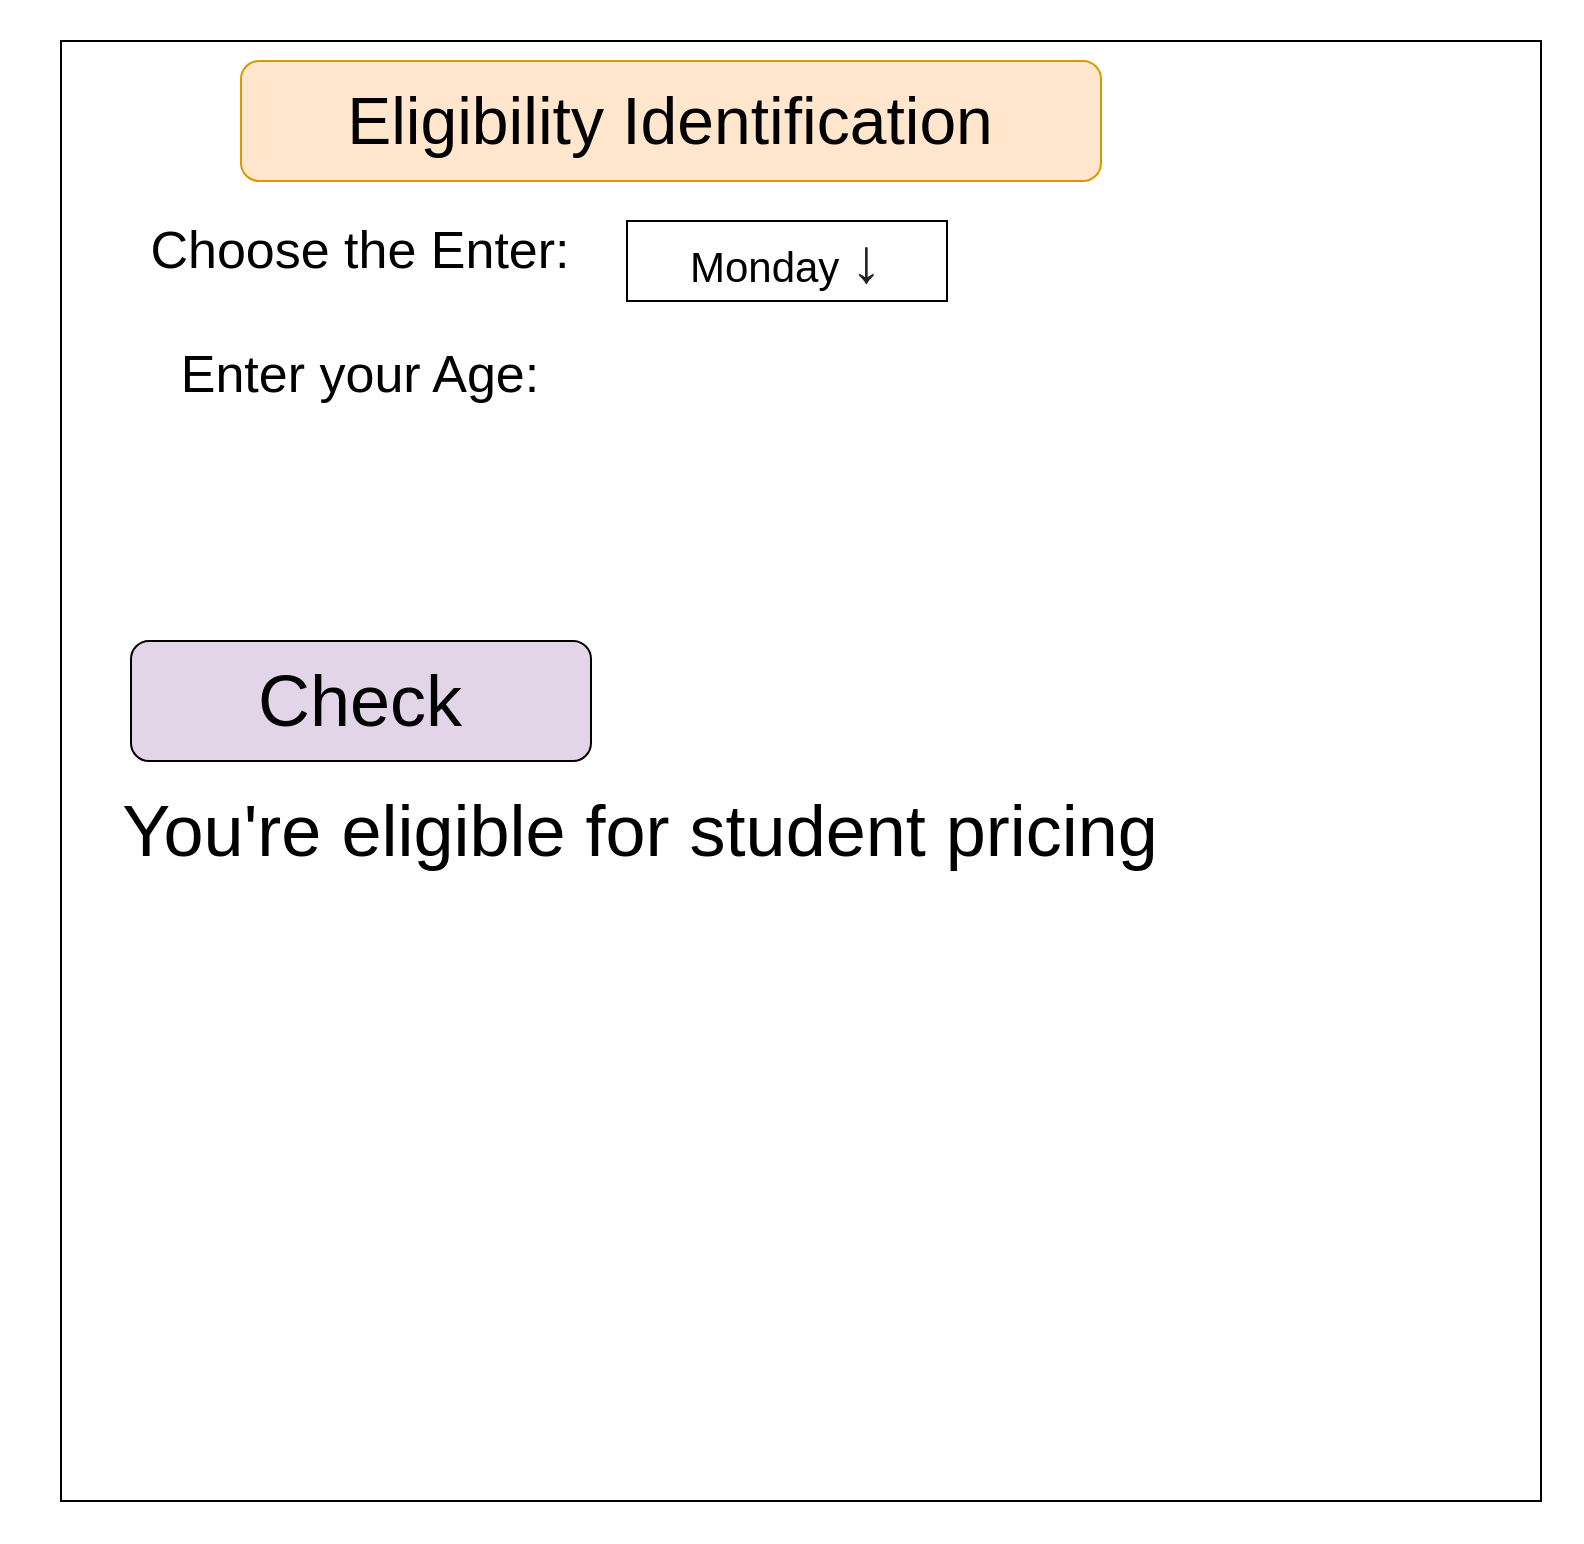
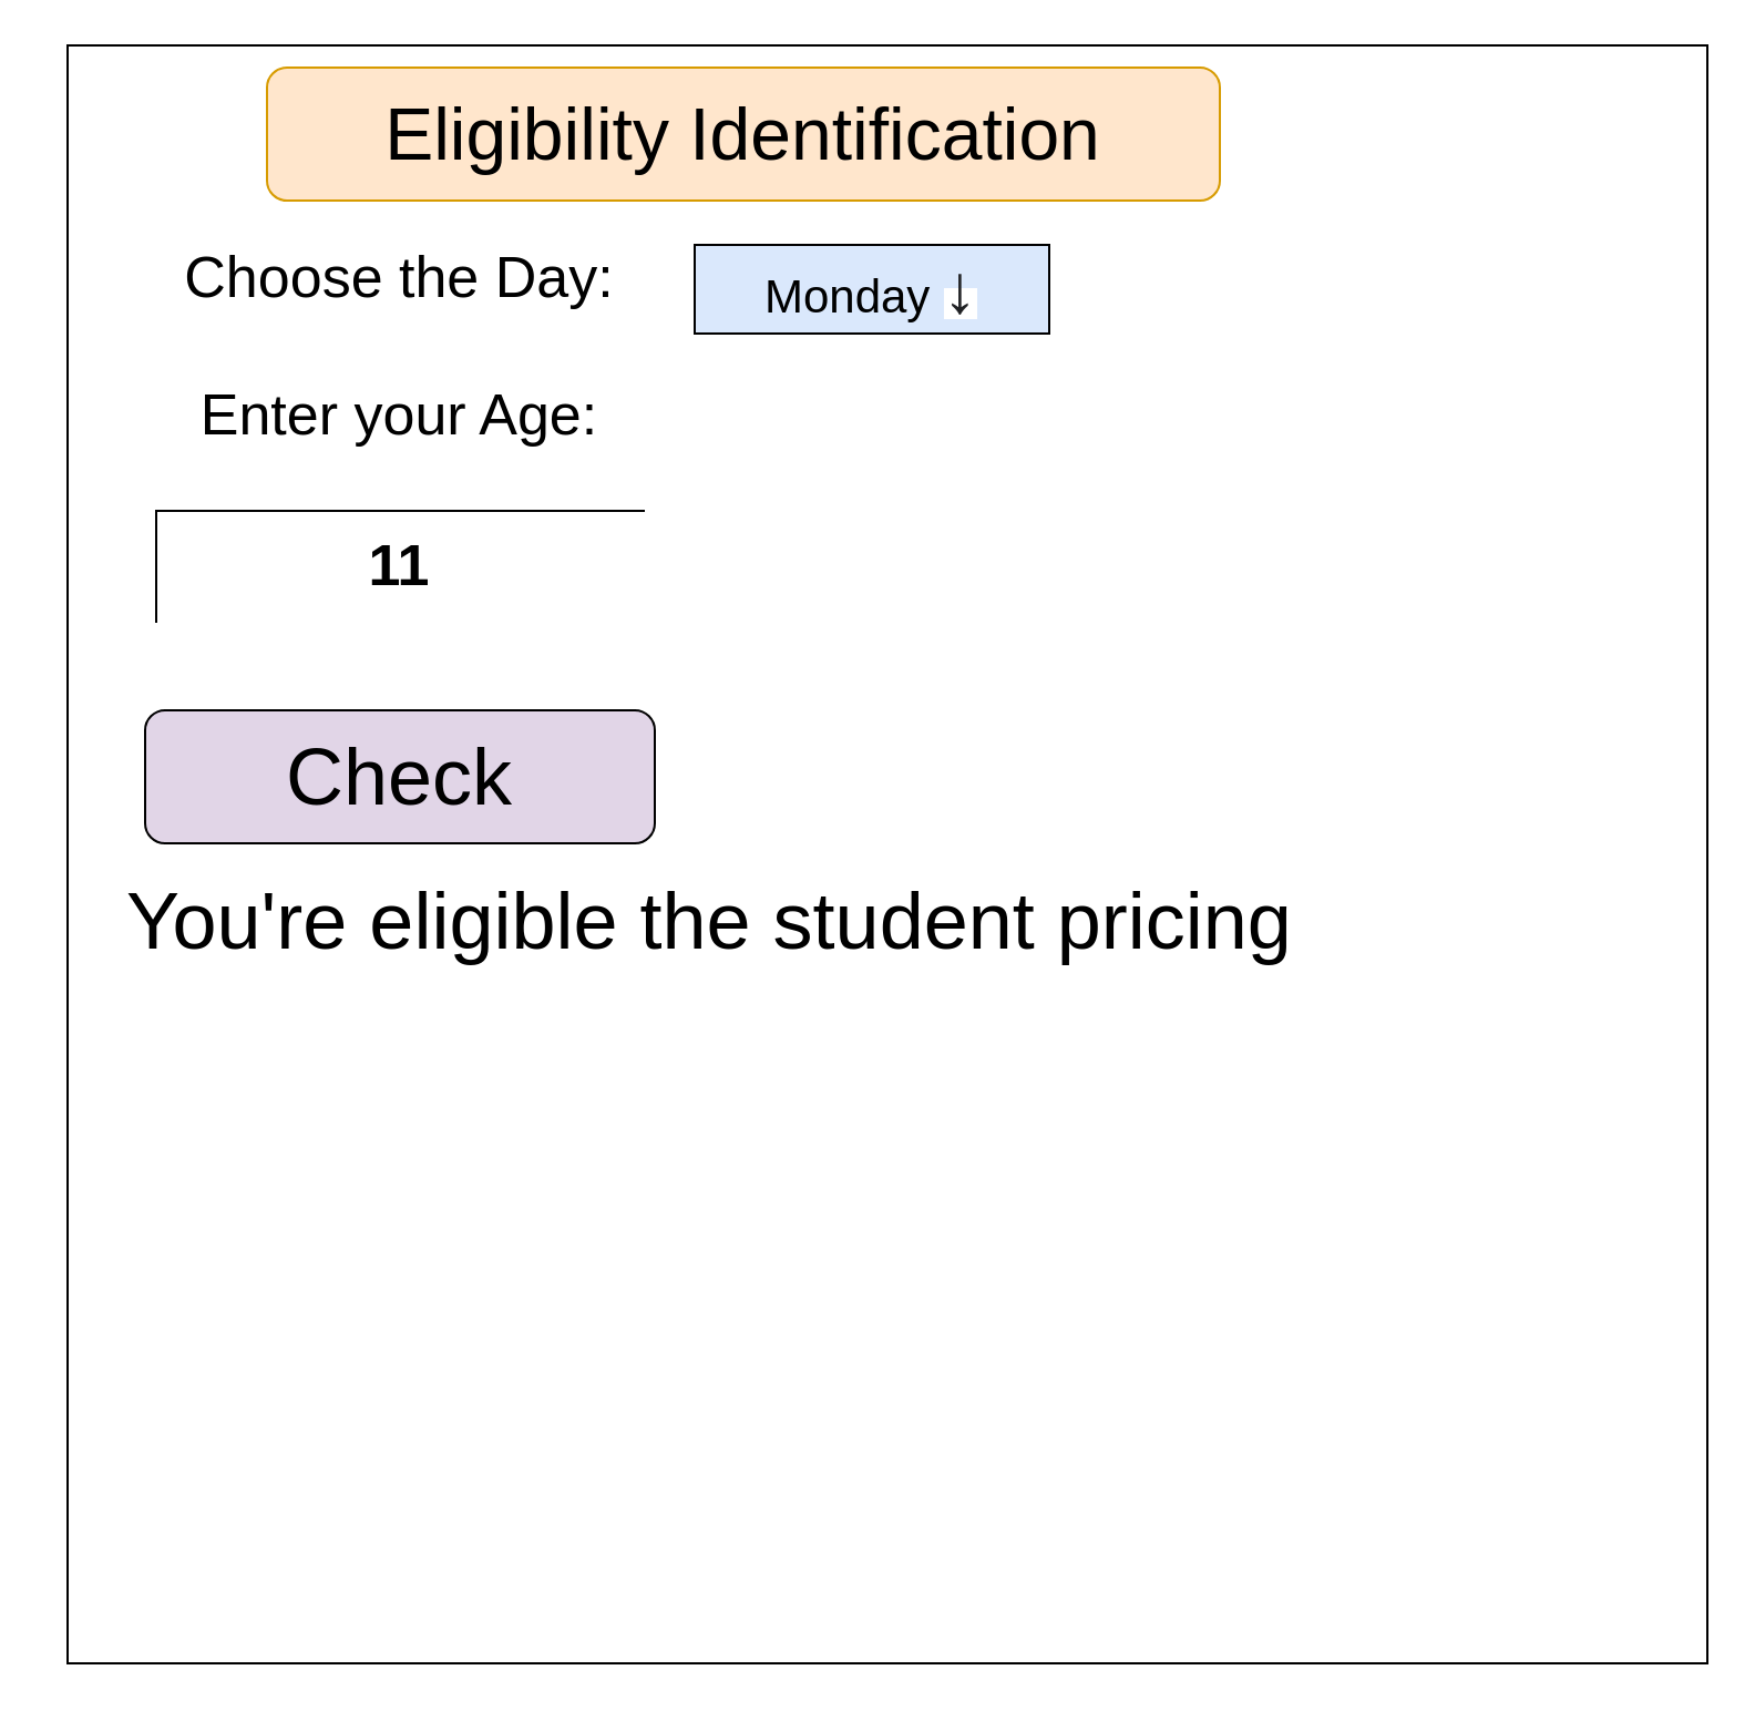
  <mxCell id="0" />
  <mxCell id="1" parent="0" />
  <mxCell id="2" value="" style="rounded=0;whiteSpace=wrap;html=1;" vertex="1" parent="1"><mxGeometry x="30" y="20" width="740" height="730" as="geometry" /></mxCell>
- <mxCell id="3" value="&lt;font style=&quot;font-size: 21px&quot;&gt;Monday&amp;nbsp;&lt;/font&gt;&lt;span style=&quot;color: rgb(32 , 33 , 36) ; font-family: &amp;#34;arial&amp;#34; , sans-serif ; text-align: left ; background-color: rgb(255 , 255 , 255)&quot;&gt;&lt;font style=&quot;font-size: 31px&quot;&gt;↓&lt;/font&gt;&lt;/span&gt;" style="rounded=0;whiteSpace=wrap;html=1;" vertex="1" parent="1"><mxGeometry x="313" y="110" width="160" height="40" as="geometry" /></mxCell>
- <mxCell id="4" value="&lt;font style=&quot;font-size: 26px&quot;&gt;Choose the Enter:&lt;/font&gt;" style="text;html=1;strokeColor=none;fillColor=none;align=center;verticalAlign=middle;whiteSpace=wrap;rounded=0;" vertex="1" parent="1"><mxGeometry x="40" y="110" width="280" height="30" as="geometry" /></mxCell>
+ <mxCell id="3" value="&lt;font style=&quot;font-size: 21px&quot;&gt;Monday&amp;nbsp;&lt;/font&gt;&lt;span style=&quot;color: rgb(32 , 33 , 36) ; font-family: &amp;#34;arial&amp;#34; , sans-serif ; text-align: left ; background-color: rgb(255 , 255 , 255)&quot;&gt;&lt;font style=&quot;font-size: 31px&quot;&gt;↓&lt;/font&gt;&lt;/span&gt;" style="rounded=0;whiteSpace=wrap;html=1;fillColor=#dae8fc;" vertex="1" parent="1"><mxGeometry x="313" y="110" width="160" height="40" as="geometry" /></mxCell>
+ <mxCell id="4" value="&lt;font style=&quot;font-size: 26px&quot;&gt;Choose the Day:&lt;/font&gt;" style="text;html=1;strokeColor=none;fillColor=none;align=center;verticalAlign=middle;whiteSpace=wrap;rounded=0;" vertex="1" parent="1"><mxGeometry x="40" y="110" width="280" height="30" as="geometry" /></mxCell>
  <mxCell id="5" value="&lt;font style=&quot;font-size: 33px&quot;&gt;Eligibility Identification&lt;/font&gt;" style="rounded=1;whiteSpace=wrap;html=1;fontSize=19;fillColor=#ffe6cc;strokeColor=#d79b00;" vertex="1" parent="1"><mxGeometry x="120" y="30" width="430" height="60" as="geometry" /></mxCell>
  <mxCell id="6" value="&lt;font style=&quot;font-size: 26px&quot;&gt;Enter your Age:&lt;/font&gt;" style="text;html=1;strokeColor=none;fillColor=none;align=center;verticalAlign=middle;whiteSpace=wrap;rounded=0;fontSize=31;" vertex="1" parent="1"><mxGeometry x="20" y="170" width="320" height="30" as="geometry" /></mxCell>
+ <mxCell id="7" value="&lt;b&gt;11&lt;/b&gt;" style="shape=partialRectangle;whiteSpace=wrap;html=1;bottom=0;right=0;fillColor=none;fontSize=26;" vertex="1" parent="1"><mxGeometry x="70" y="230" width="220" height="50" as="geometry" /></mxCell>
  <mxCell id="8" value="&lt;font color=&quot;#000000&quot; style=&quot;font-size: 36px&quot;&gt;Check&lt;/font&gt;" style="rounded=1;whiteSpace=wrap;html=1;fontSize=26;fontColor=#B3B3B3;fillColor=#e1d5e7;" vertex="1" parent="1"><mxGeometry x="65" y="320" width="230" height="60" as="geometry" /></mxCell>
- <mxCell id="9" value="You're eligible for student pricing" style="text;html=1;strokeColor=none;fillColor=none;align=center;verticalAlign=middle;whiteSpace=wrap;rounded=0;fontSize=36;fontColor=#000000;" vertex="1" parent="1"><mxGeometry x="20" y="400" width="600" height="30" as="geometry" /></mxCell>
+ <mxCell id="9" value="You're eligible the student pricing" style="text;html=1;strokeColor=none;fillColor=none;align=center;verticalAlign=middle;whiteSpace=wrap;rounded=0;fontSize=36;fontColor=#000000;" vertex="1" parent="1"><mxGeometry x="20" y="400" width="600" height="30" as="geometry" /></mxCell>
